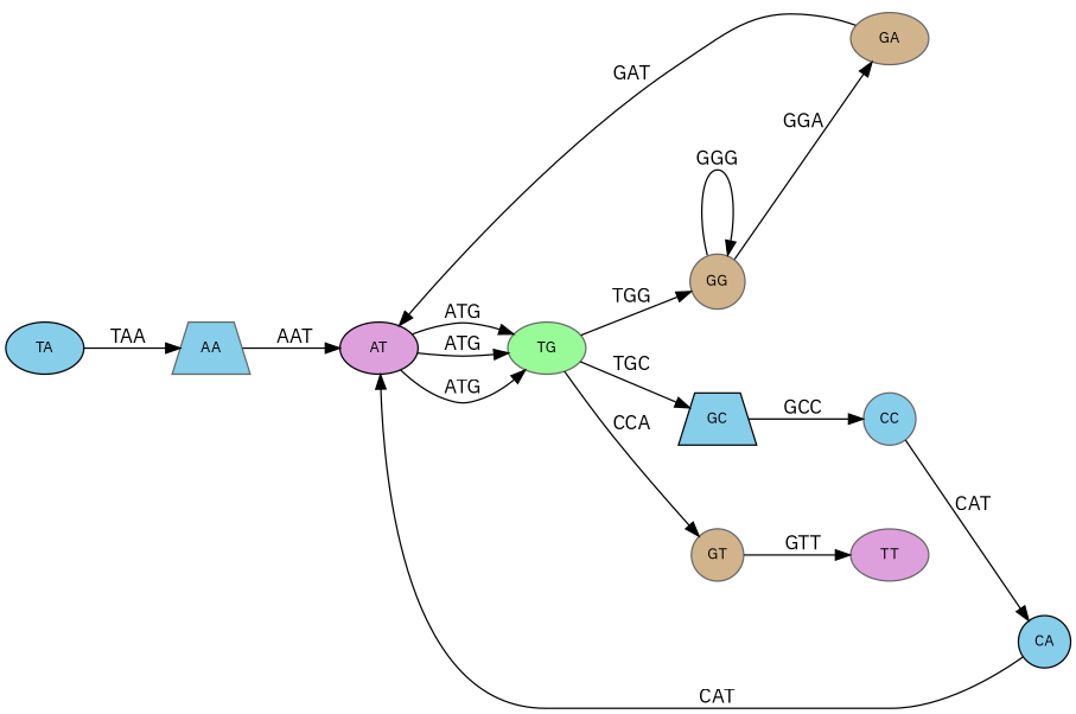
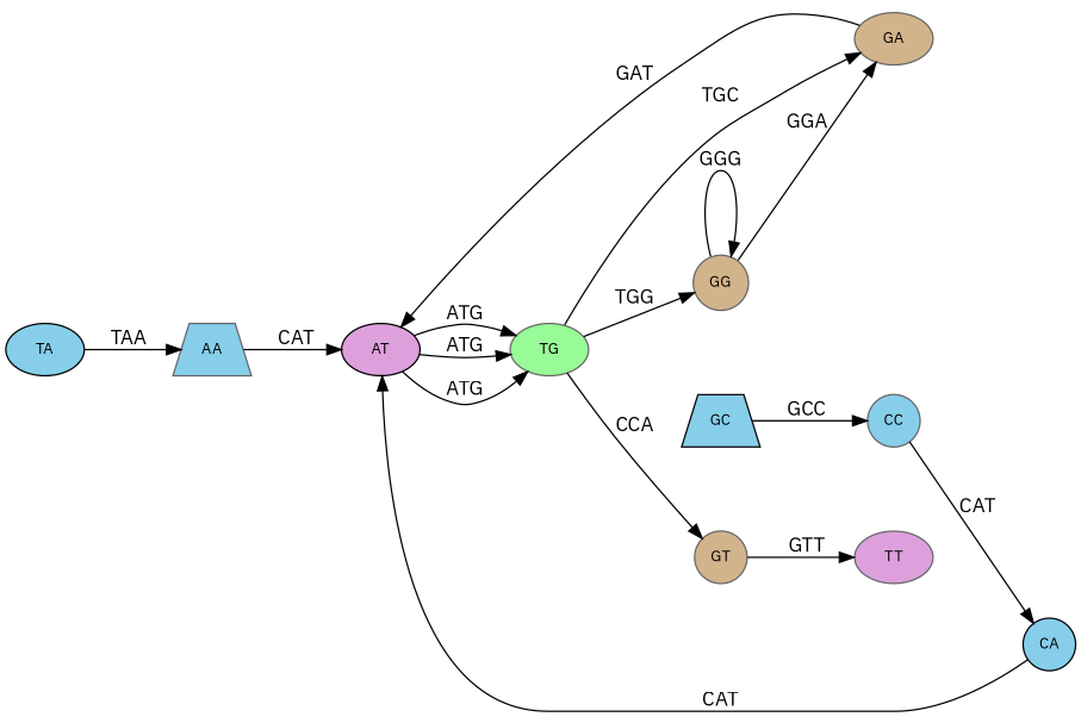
  digraph {
    fontname="IBM Plex Sans"
    nodesep=0.8
    rankdir=LR
    node [color=gray40 fillcolor=skyblue fontname="IBM Plex Sans" fontsize=11 shape=ellipse style=filled]
    edge [fontname="IBM Plex Sans"]
    n1 [color=black label=TA]
    n2 [label=AA shape=trapezium]
    n3 [color=black fillcolor=plum label=AT]
    n4 [fillcolor=palegreen label=TG]
    n5 [color=black label=GC shape=trapezium]
    n6 [fillcolor=tan label=GG shape=circle]
    n7 [fillcolor=tan label=GT shape=circle]
    n8 [label=CC shape=circle]
    n9 [fillcolor=tan label=GA]
    n10 [fillcolor=plum label=TT]
    n11 [color=black label=CA shape=circle]
    n1 -> n2 [label=TAA]
-   n2 -> n3 [label=AAT]
+   n2 -> n3 [label=CAT]
    n3 -> n4 [label=ATG]
    n3 -> n4 [label=ATG]
    n3 -> n4 [label=ATG]
-   n4 -> n5 [label=TGC]
+   n4 -> n9 [label=TGC]
    n4 -> n6 [label=TGG]
    n4 -> n7 [label=CCA]
    n5 -> n8 [label=GCC]
    n6 -> n6 [label=GGG]
    n6 -> n9 [label=GGA]
    n7 -> n10 [label=GTT]
    n8 -> n11 [label=CAT]
    n9 -> n3 [label=GAT]
    n11 -> n3 [label=CAT]
  }
